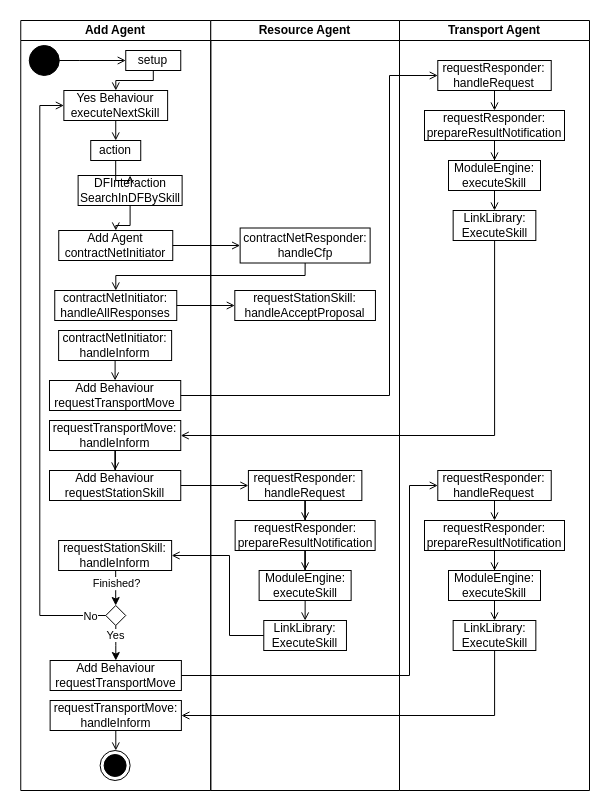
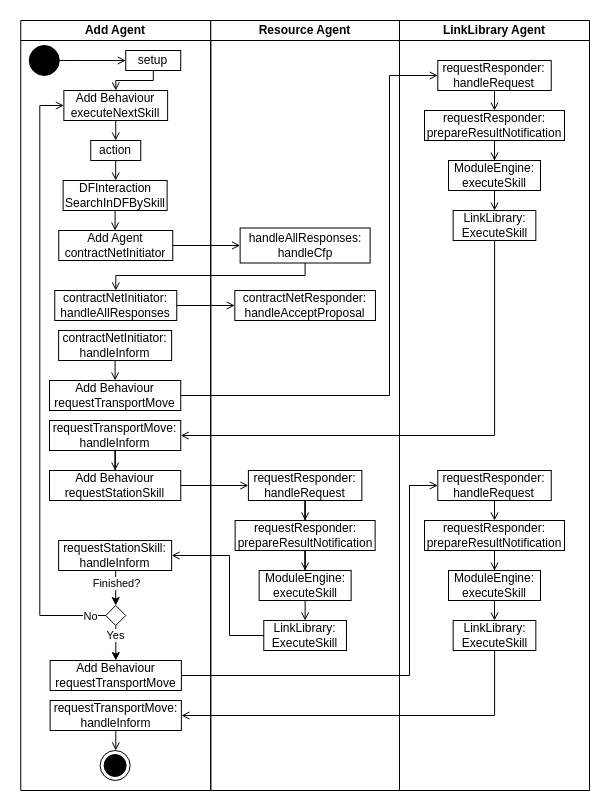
  <mxCell id="0" />
  <mxCell id="1" parent="0" />
  <mxCell id="2" value="Add Agent" style="swimlane;whiteSpace=wrap;html=1;startSize=20;" parent="1" vertex="1"><mxGeometry x="20.25" width="190" height="770" as="geometry" y="20" /></mxCell>
  <mxCell id="3" style="edgeStyle=orthogonalEdgeStyle;rounded=0;orthogonalLoop=1;jettySize=auto;html=1;endArrow=open;endFill=0;" parent="2" source="4" target="5" edge="1"><mxGeometry relative="1" as="geometry"><mxPoint x="95" y="110" as="targetPoint" /><Array as="points"><mxPoint x="133" y="60" /><mxPoint x="95" y="60" /></Array></mxGeometry></mxCell>
  <mxCell id="4" value="setup" style="rounded=0;whiteSpace=wrap;html=1;" parent="2" vertex="1"><mxGeometry x="105" y="30" width="55" height="20" as="geometry" /></mxCell>
- <mxCell id="5" value="Yes Behaviour executeNextSkill" style="rounded=0;whiteSpace=wrap;html=1;" parent="2" vertex="1"><mxGeometry x="43.12" y="70" width="103.75" height="30" as="geometry" /></mxCell>
+ <mxCell id="5" value="Add Behaviour executeNextSkill" style="rounded=0;whiteSpace=wrap;html=1;" parent="2" vertex="1"><mxGeometry x="43.12" y="70" width="103.75" height="30" as="geometry" /></mxCell>
  <mxCell id="6" style="edgeStyle=orthogonalEdgeStyle;rounded=0;orthogonalLoop=1;jettySize=auto;html=1;endArrow=open;endFill=0;" edge="1" parent="2" source="7" target="11"><mxGeometry relative="1" as="geometry" /></mxCell>
- <mxCell id="7" value="&lt;div&gt;DFInteraction&lt;/div&gt;SearchInDFBySkill" style="rounded=0;whiteSpace=wrap;html=1;" parent="2" vertex="1"><mxGeometry x="57.37" y="155" width="104" height="30" as="geometry" /></mxCell>
+ <mxCell id="7" value="&lt;div&gt;DFInteraction&lt;/div&gt;SearchInDFBySkill" style="rounded=0;whiteSpace=wrap;html=1;" parent="2" vertex="1"><mxGeometry x="42.37" y="160" width="104" height="30" as="geometry" /></mxCell>
  <mxCell id="8" value="action" style="rounded=0;whiteSpace=wrap;html=1;" parent="2" vertex="1"><mxGeometry x="69.99" y="120" width="50" height="20" as="geometry" /></mxCell>
  <mxCell id="9" style="edgeStyle=orthogonalEdgeStyle;rounded=0;orthogonalLoop=1;jettySize=auto;html=1;endArrow=open;endFill=0;exitX=0.5;exitY=1;exitDx=0;exitDy=0;entryX=0.5;entryY=0;entryDx=0;entryDy=0;" parent="2" source="5" target="8" edge="1"><mxGeometry relative="1" as="geometry"><mxPoint x="95.033" y="135" as="sourcePoint" /><Array as="points" /></mxGeometry></mxCell>
  <mxCell id="10" style="edgeStyle=orthogonalEdgeStyle;rounded=0;orthogonalLoop=1;jettySize=auto;html=1;endArrow=open;endFill=0;" parent="2" source="8" target="7" edge="1"><mxGeometry relative="1" as="geometry"><mxPoint x="98.74" y="200" as="targetPoint" /><Array as="points" /></mxGeometry></mxCell>
  <mxCell id="11" value="Add Agent contractNetInitiator" style="rounded=0;whiteSpace=wrap;html=1;" parent="2" vertex="1"><mxGeometry x="38" y="210" width="114" height="30" as="geometry" /></mxCell>
  <mxCell id="12" value="&lt;div&gt;contractNetInitiator:&lt;/div&gt;handleAllResponses" style="rounded=0;whiteSpace=wrap;html=1;" parent="2" vertex="1"><mxGeometry x="34" y="270" width="122" height="30" as="geometry" /></mxCell>
  <mxCell id="13" value="" style="ellipse;html=1;fillColor=#000000;" parent="2" vertex="1"><mxGeometry x="8.5" y="25" width="30" height="30" as="geometry" /></mxCell>
  <mxCell id="14" style="edgeStyle=orthogonalEdgeStyle;rounded=0;orthogonalLoop=1;jettySize=auto;html=1;endArrow=open;endFill=0;" parent="2" source="13" target="4" edge="1"><mxGeometry relative="1" as="geometry"><mxPoint x="-101.23" y="90" as="targetPoint" /><Array as="points"><mxPoint x="59" y="40" /><mxPoint x="59" y="40" /></Array></mxGeometry></mxCell>
  <mxCell id="15" style="edgeStyle=orthogonalEdgeStyle;rounded=0;orthogonalLoop=1;jettySize=auto;html=1;endArrow=open;endFill=0;" edge="1" parent="2" source="16" target="17"><mxGeometry relative="1" as="geometry" /></mxCell>
  <mxCell id="16" value="contractNetInitiator:&lt;div&gt;handleInform&lt;/div&gt;" style="rounded=0;whiteSpace=wrap;html=1;" vertex="1" parent="2"><mxGeometry x="37.87" y="310" width="113" height="30" as="geometry" /></mxCell>
  <mxCell id="17" value="Add Behaviour requestTransportMove" style="rounded=0;whiteSpace=wrap;html=1;" vertex="1" parent="2"><mxGeometry x="28.74" y="360" width="131.25" height="30" as="geometry" /></mxCell>
  <mxCell id="18" style="edgeStyle=orthogonalEdgeStyle;rounded=0;orthogonalLoop=1;jettySize=auto;html=1;endArrow=open;endFill=0;" edge="1" parent="2" source="19" target="20"><mxGeometry relative="1" as="geometry" /></mxCell>
  <mxCell id="19" value="requestTransportMove:&lt;div&gt;handleInform&lt;/div&gt;" style="rounded=0;whiteSpace=wrap;html=1;" vertex="1" parent="2"><mxGeometry x="28.75" y="400" width="131.25" height="30" as="geometry" /></mxCell>
  <mxCell id="20" value="Add Behaviour&lt;div&gt;requestStationSkill&lt;/div&gt;" style="rounded=0;whiteSpace=wrap;html=1;" vertex="1" parent="2"><mxGeometry x="28.75" y="450" width="131.25" height="30" as="geometry" /></mxCell>
  <mxCell id="21" style="edgeStyle=orthogonalEdgeStyle;rounded=0;orthogonalLoop=1;jettySize=auto;html=1;entryX=0.5;entryY=0;entryDx=0;entryDy=0;" edge="1" parent="2"><mxGeometry relative="1" as="geometry"><mxPoint x="94.92" y="550" as="sourcePoint" /><mxPoint x="94.94" y="585" as="targetPoint" /><Array as="points"><mxPoint x="95" y="570" /><mxPoint x="95" y="570" /></Array></mxGeometry></mxCell>
  <mxCell id="22" value="Finished?" style="edgeLabel;html=1;align=center;verticalAlign=middle;resizable=0;points=[];" vertex="1" connectable="0" parent="21"><mxGeometry x="-0.484" y="-1" relative="1" as="geometry"><mxPoint x="1" y="3" as="offset" /></mxGeometry></mxCell>
  <mxCell id="23" value="requestStationSkill:&lt;div&gt;handleInform&lt;/div&gt;" style="rounded=0;whiteSpace=wrap;html=1;" vertex="1" parent="2"><mxGeometry x="37.87" y="520" width="113" height="30" as="geometry" /></mxCell>
  <mxCell id="24" style="edgeStyle=orthogonalEdgeStyle;rounded=0;orthogonalLoop=1;jettySize=auto;html=1;endArrow=open;endFill=0;" edge="1" parent="2" source="28" target="5"><mxGeometry relative="1" as="geometry"><Array as="points"><mxPoint x="19" y="595" /><mxPoint x="19" y="85" /></Array></mxGeometry></mxCell>
  <mxCell id="25" value="No" style="edgeLabel;html=1;align=center;verticalAlign=middle;resizable=0;points=[];" vertex="1" connectable="0" parent="24"><mxGeometry x="-0.869" relative="1" as="geometry"><mxPoint x="23" as="offset" /></mxGeometry></mxCell>
  <mxCell id="26" style="edgeStyle=orthogonalEdgeStyle;rounded=0;orthogonalLoop=1;jettySize=auto;html=1;" edge="1" parent="2" source="28" target="29"><mxGeometry relative="1" as="geometry"><mxPoint x="98.75" y="640" as="targetPoint" /><Array as="points" /></mxGeometry></mxCell>
  <mxCell id="27" value="Yes" style="edgeLabel;html=1;align=center;verticalAlign=middle;resizable=0;points=[];" vertex="1" connectable="0" parent="26"><mxGeometry x="-0.056" relative="1" as="geometry"><mxPoint x="-1" y="-7" as="offset" /></mxGeometry></mxCell>
  <mxCell id="28" value="" style="rhombus;whiteSpace=wrap;html=1;" vertex="1" parent="2"><mxGeometry x="85" y="585" width="20" height="20" as="geometry" /></mxCell>
  <mxCell id="29" value="Add Behaviour requestTransportMove" style="rounded=0;whiteSpace=wrap;html=1;" vertex="1" parent="2"><mxGeometry x="29.38" y="640" width="131.25" height="30" as="geometry" /></mxCell>
  <mxCell id="30" value="requestTransportMove:&lt;div&gt;handleInform&lt;/div&gt;" style="rounded=0;whiteSpace=wrap;html=1;" vertex="1" parent="2"><mxGeometry x="29.38" y="680" width="131.25" height="30" as="geometry" /></mxCell>
  <mxCell id="31" value="" style="ellipse;html=1;shape=endState;fillColor=#000000;" vertex="1" parent="2"><mxGeometry x="79.37" y="730" width="30" height="30" as="geometry" /></mxCell>
  <mxCell id="32" style="edgeStyle=orthogonalEdgeStyle;rounded=0;orthogonalLoop=1;jettySize=auto;html=1;endArrow=open;endFill=0;" edge="1" parent="2" source="30" target="31"><mxGeometry relative="1" as="geometry" /></mxCell>
  <mxCell id="33" value="Resource Agent" style="swimlane;whiteSpace=wrap;html=1;startSize=20;" parent="1" vertex="1"><mxGeometry x="210.25" width="188.75" height="770" as="geometry" y="20" /></mxCell>
- <mxCell id="34" value="&lt;div&gt;contractNetResponder:&lt;/div&gt;handleCfp" style="rounded=0;whiteSpace=wrap;html=1;" parent="33" vertex="1"><mxGeometry x="29.38" y="207.5" width="130" height="35" as="geometry" /></mxCell>
- <mxCell id="35" value="requestStationSkill:&lt;div&gt;handleAcceptProposal&lt;/div&gt;" style="rounded=0;whiteSpace=wrap;html=1;" parent="33" vertex="1"><mxGeometry x="24.06" y="270" width="140.63" height="30" as="geometry" /></mxCell>
+ <mxCell id="34" value="&lt;div&gt;handleAllResponses:&lt;/div&gt;handleCfp" style="rounded=0;whiteSpace=wrap;html=1;" parent="33" vertex="1"><mxGeometry x="29.38" y="207.5" width="130" height="35" as="geometry" /></mxCell>
+ <mxCell id="35" value="contractNetResponder:&lt;div&gt;handleAcceptProposal&lt;/div&gt;" style="rounded=0;whiteSpace=wrap;html=1;" parent="33" vertex="1"><mxGeometry x="24.06" y="270" width="140.63" height="30" as="geometry" /></mxCell>
  <mxCell id="36" style="edgeStyle=orthogonalEdgeStyle;rounded=0;orthogonalLoop=1;jettySize=auto;html=1;endArrow=open;endFill=0;" edge="1" parent="33" source="37" target="41"><mxGeometry relative="1" as="geometry" /></mxCell>
  <mxCell id="37" value="requestResponder: prepareResultNotification" style="rounded=0;whiteSpace=wrap;html=1;" vertex="1" parent="33"><mxGeometry x="24.38" y="500" width="140" height="30" as="geometry" /></mxCell>
  <mxCell id="38" style="edgeStyle=orthogonalEdgeStyle;rounded=0;orthogonalLoop=1;jettySize=auto;html=1;endArrow=open;endFill=0;" edge="1" parent="33" source="39" target="37"><mxGeometry relative="1" as="geometry" /></mxCell>
  <mxCell id="39" value="requestResponder:&lt;div&gt;handleRequest&lt;/div&gt;" style="rounded=0;whiteSpace=wrap;html=1;" vertex="1" parent="33"><mxGeometry x="37.66" y="450" width="113.44" height="30" as="geometry" /></mxCell>
  <mxCell id="40" style="edgeStyle=orthogonalEdgeStyle;rounded=0;orthogonalLoop=1;jettySize=auto;html=1;endArrow=open;endFill=0;" edge="1" parent="33" source="41" target="42"><mxGeometry relative="1" as="geometry"><mxPoint x="94.38" y="610" as="targetPoint" /><Array as="points"><mxPoint x="93.38" y="560" /><mxPoint x="93.38" y="560" /></Array></mxGeometry></mxCell>
  <mxCell id="41" value="ModuleEngine: executeSkill" style="rounded=0;whiteSpace=wrap;html=1;" vertex="1" parent="33"><mxGeometry x="48.38" y="550" width="92" height="30" as="geometry" /></mxCell>
  <mxCell id="42" value="LinkLibrary: ExecuteSkill" style="rounded=0;whiteSpace=wrap;html=1;" vertex="1" parent="33"><mxGeometry x="53.03" y="600" width="82.69" height="30" as="geometry" /></mxCell>
- <mxCell id="43" value="Transport Agent" style="swimlane;whiteSpace=wrap;html=1;startSize=20;" parent="1" vertex="1"><mxGeometry x="399" width="190" height="770" as="geometry" y="20" /></mxCell>
+ <mxCell id="43" value="LinkLibrary Agent" style="swimlane;whiteSpace=wrap;html=1;startSize=20;" parent="1" vertex="1"><mxGeometry x="399" width="190" height="770" as="geometry" y="20" /></mxCell>
  <mxCell id="44" value="requestResponder:&lt;div&gt;handleRequest&lt;/div&gt;" style="rounded=0;whiteSpace=wrap;html=1;" parent="43" vertex="1"><mxGeometry x="38.29" y="40" width="113.44" height="30" as="geometry" /></mxCell>
  <mxCell id="45" style="edgeStyle=orthogonalEdgeStyle;rounded=0;orthogonalLoop=1;jettySize=auto;html=1;endArrow=open;endFill=0;" parent="43" source="46" target="50" edge="1"><mxGeometry relative="1" as="geometry"><mxPoint x="95" y="200" as="targetPoint" /><Array as="points"><mxPoint x="94" y="150" /><mxPoint x="94" y="150" /></Array></mxGeometry></mxCell>
  <mxCell id="46" value="ModuleEngine: executeSkill" style="rounded=0;whiteSpace=wrap;html=1;" parent="43" vertex="1"><mxGeometry x="49" y="140" width="92" height="30" as="geometry" /></mxCell>
  <mxCell id="47" value="requestResponder: prepareResultNotification" style="rounded=0;whiteSpace=wrap;html=1;" parent="43" vertex="1"><mxGeometry x="25" y="90" width="140" height="30" as="geometry" /></mxCell>
  <mxCell id="48" style="edgeStyle=orthogonalEdgeStyle;rounded=0;orthogonalLoop=1;jettySize=auto;html=1;endArrow=open;endFill=0;exitX=0.5;exitY=1;exitDx=0;exitDy=0;entryX=0.5;entryY=0;entryDx=0;entryDy=0;" parent="43" source="44" target="47" edge="1"><mxGeometry relative="1" as="geometry"><mxPoint x="95.033" y="135" as="sourcePoint" /><Array as="points" /></mxGeometry></mxCell>
  <mxCell id="49" style="edgeStyle=orthogonalEdgeStyle;rounded=0;orthogonalLoop=1;jettySize=auto;html=1;endArrow=open;endFill=0;" parent="43" source="47" target="46" edge="1"><mxGeometry relative="1" as="geometry"><mxPoint x="98.75" y="190" as="targetPoint" /><Array as="points" /></mxGeometry></mxCell>
  <mxCell id="50" value="LinkLibrary: ExecuteSkill" style="rounded=0;whiteSpace=wrap;html=1;" vertex="1" parent="43"><mxGeometry x="53.65" y="190" width="82.69" height="30" as="geometry" /></mxCell>
  <mxCell id="51" value="requestResponder:&lt;div&gt;handleRequest&lt;/div&gt;" style="rounded=0;whiteSpace=wrap;html=1;" vertex="1" parent="43"><mxGeometry x="38.29" y="450" width="113.44" height="30" as="geometry" /></mxCell>
  <mxCell id="52" style="edgeStyle=orthogonalEdgeStyle;rounded=0;orthogonalLoop=1;jettySize=auto;html=1;endArrow=open;endFill=0;" edge="1" parent="43" source="53" target="57"><mxGeometry relative="1" as="geometry"><mxPoint x="95.0" y="610" as="targetPoint" /><Array as="points"><mxPoint x="94.0" y="560" /><mxPoint x="94.0" y="560" /></Array></mxGeometry></mxCell>
  <mxCell id="53" value="ModuleEngine: executeSkill" style="rounded=0;whiteSpace=wrap;html=1;" vertex="1" parent="43"><mxGeometry x="49.0" y="550" width="92" height="30" as="geometry" /></mxCell>
  <mxCell id="54" value="requestResponder: prepareResultNotification" style="rounded=0;whiteSpace=wrap;html=1;" vertex="1" parent="43"><mxGeometry x="25.0" y="500" width="140" height="30" as="geometry" /></mxCell>
  <mxCell id="55" style="edgeStyle=orthogonalEdgeStyle;rounded=0;orthogonalLoop=1;jettySize=auto;html=1;endArrow=open;endFill=0;exitX=0.5;exitY=1;exitDx=0;exitDy=0;entryX=0.5;entryY=0;entryDx=0;entryDy=0;" edge="1" parent="43" source="51" target="54"><mxGeometry relative="1" as="geometry"><mxPoint x="95.033" y="545" as="sourcePoint" /><Array as="points" /></mxGeometry></mxCell>
  <mxCell id="56" style="edgeStyle=orthogonalEdgeStyle;rounded=0;orthogonalLoop=1;jettySize=auto;html=1;endArrow=open;endFill=0;" edge="1" parent="43" source="54" target="53"><mxGeometry relative="1" as="geometry"><mxPoint x="98.75" y="600" as="targetPoint" /><Array as="points" /></mxGeometry></mxCell>
  <mxCell id="57" value="LinkLibrary: ExecuteSkill" style="rounded=0;whiteSpace=wrap;html=1;" vertex="1" parent="43"><mxGeometry x="53.65" y="600" width="82.69" height="30" as="geometry" /></mxCell>
  <mxCell id="58" value="" style="edgeStyle=orthogonalEdgeStyle;rounded=0;orthogonalLoop=1;jettySize=auto;html=1;endArrow=open;endFill=0;" parent="1" source="11" target="34" edge="1"><mxGeometry relative="1" as="geometry"><mxPoint x="115" y="270" as="sourcePoint" /><mxPoint x="115" y="350" as="targetPoint" /><Array as="points"><mxPoint x="260" y="235" /></Array></mxGeometry></mxCell>
  <mxCell id="59" style="edgeStyle=orthogonalEdgeStyle;rounded=0;orthogonalLoop=1;jettySize=auto;html=1;endArrow=open;endFill=0;exitX=0.5;exitY=1;exitDx=0;exitDy=0;" parent="1" source="34" target="12" edge="1"><mxGeometry relative="1" as="geometry"><mxPoint x="305.283" y="155" as="sourcePoint" /><Array as="points"><mxPoint x="305" y="275" /></Array></mxGeometry></mxCell>
  <mxCell id="60" style="edgeStyle=orthogonalEdgeStyle;rounded=0;orthogonalLoop=1;jettySize=auto;html=1;endArrow=open;endFill=0;" parent="1" source="12" target="35" edge="1"><mxGeometry relative="1" as="geometry"><mxPoint x="-31" y="420" as="targetPoint" /><Array as="points"><mxPoint x="115" y="290" /></Array></mxGeometry></mxCell>
  <mxCell id="61" style="edgeStyle=orthogonalEdgeStyle;rounded=0;orthogonalLoop=1;jettySize=auto;html=1;endArrow=open;endFill=0;" edge="1" parent="1" source="17" target="44"><mxGeometry relative="1" as="geometry"><Array as="points"><mxPoint x="389" y="395" /><mxPoint x="389" y="75" /></Array></mxGeometry></mxCell>
  <mxCell id="62" style="edgeStyle=orthogonalEdgeStyle;rounded=0;orthogonalLoop=1;jettySize=auto;html=1;endArrow=open;endFill=0;" edge="1" parent="1" source="50" target="19"><mxGeometry relative="1" as="geometry"><Array as="points"><mxPoint x="494" y="435" /></Array></mxGeometry></mxCell>
  <mxCell id="63" style="edgeStyle=orthogonalEdgeStyle;rounded=0;orthogonalLoop=1;jettySize=auto;html=1;endArrow=open;endFill=0;" edge="1" parent="1" source="20" target="39"><mxGeometry relative="1" as="geometry" /></mxCell>
  <mxCell id="64" style="edgeStyle=orthogonalEdgeStyle;rounded=0;orthogonalLoop=1;jettySize=auto;html=1;entryX=1;entryY=0.5;entryDx=0;entryDy=0;endArrow=open;endFill=0;" edge="1" parent="1" source="42" target="23"><mxGeometry relative="1" as="geometry"><Array as="points"><mxPoint x="229" y="635" /><mxPoint x="229" y="555" /></Array></mxGeometry></mxCell>
  <mxCell id="65" style="edgeStyle=orthogonalEdgeStyle;rounded=0;orthogonalLoop=1;jettySize=auto;html=1;endArrow=open;endFill=0;" edge="1" parent="1" source="29" target="51"><mxGeometry relative="1" as="geometry"><Array as="points"><mxPoint x="409" y="675" /><mxPoint x="409" y="485" /></Array></mxGeometry></mxCell>
  <mxCell id="66" style="edgeStyle=orthogonalEdgeStyle;rounded=0;orthogonalLoop=1;jettySize=auto;html=1;endArrow=open;endFill=0;" edge="1" parent="1" source="57" target="30"><mxGeometry relative="1" as="geometry"><Array as="points"><mxPoint x="494" y="715" /></Array></mxGeometry></mxCell>
